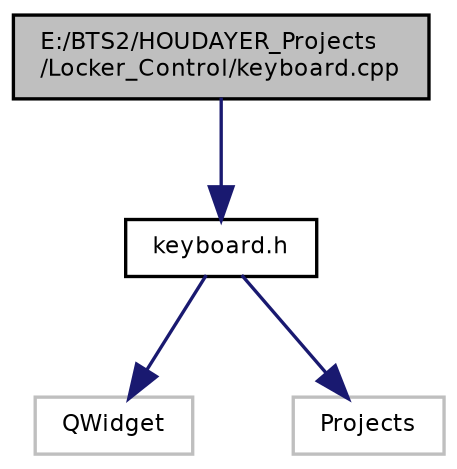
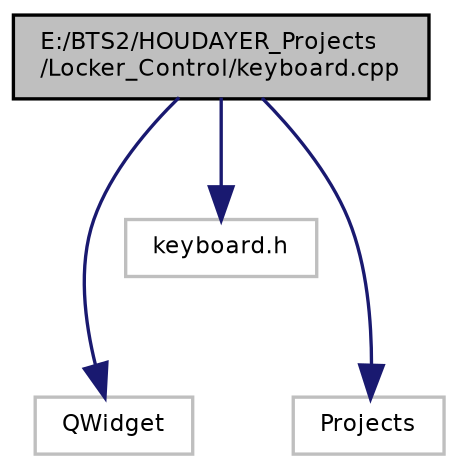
  digraph {
    node [color=black fontname=Helvetica fontsize=7 shape=record]
    edge [color=midnightblue fontname=Helvetica fontsize=7 labelfontname=Helvetica labelfontsize=7 style=solid]
    n1 [fillcolor=grey75 fontcolor=black height=0.2 label="E:/BTS2/HOUDAYER_Projects\l/Locker_Control/keyboard.cpp" style=filled width=0.4]
-   n2 [height=0.2 label="keyboard.h" width=0.4]
+   n2 [color=grey75 height=0.2 label="keyboard.h" width=0.4]
    n3 [color=grey75 height=0.2 label=QWidget width=0.4]
    n4 [color=grey75 height=0.2 label=Projects width=0.4]
    n1 -> n2
-   n2 -> n3
-   n2 -> n4
+   n1 -> n3
+   n1 -> n4
  }
